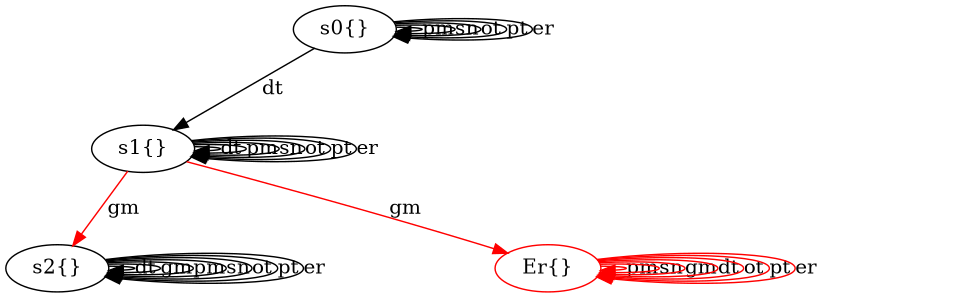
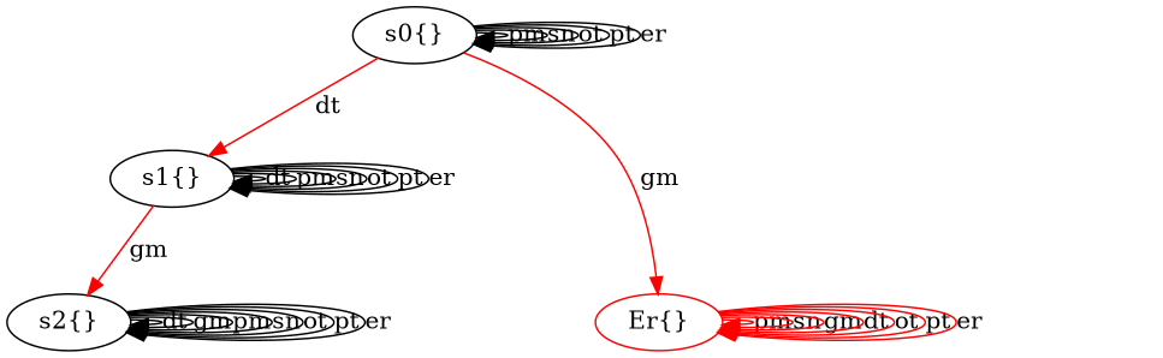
  digraph {
    node [shape=ellipse]
    n1 [height=.25 label="s0{}" width=.25]
    n2 [height=.25 label="s1{}" width=.25]
    n3 [color=red height=.25 label="Er{}" width=.25]
    n4 [height=.25 label="s2{}" width=.25]
    n1 -> n1 [label=pm]
    n1 -> n1 [label=sn]
    n1 -> n1 [label=ot]
    n1 -> n1 [label=pt]
    n1 -> n1 [label=er]
-   n1 -> n2 [label=dt]
-   n2 -> n3 [color=red label=gm]
+   n1 -> n2 [label=dt color=red]
+   n1 -> n3 [color=red label=gm]
    n2 -> n2 [label=dt]
    n2 -> n2 [label=pm]
    n2 -> n2 [label=sn]
    n2 -> n2 [label=ot]
    n2 -> n2 [label=pt]
    n2 -> n2 [label=er]
    n2 -> n4 [color=red label=gm]
    n3 -> n3 [color=red label=pm]
    n3 -> n3 [color=red label=sn]
    n3 -> n3 [color=red label=gm]
    n3 -> n3 [color=red label=dt]
    n3 -> n3 [color=red label=ot]
    n3 -> n3 [color=red label=pt]
    n3 -> n3 [color=red label=er]
    n4 -> n4 [label=dt]
    n4 -> n4 [label=gm]
    n4 -> n4 [label=pm]
    n4 -> n4 [label=sn]
    n4 -> n4 [label=ot]
    n4 -> n4 [label=pt]
    n4 -> n4 [label=er]
  }
